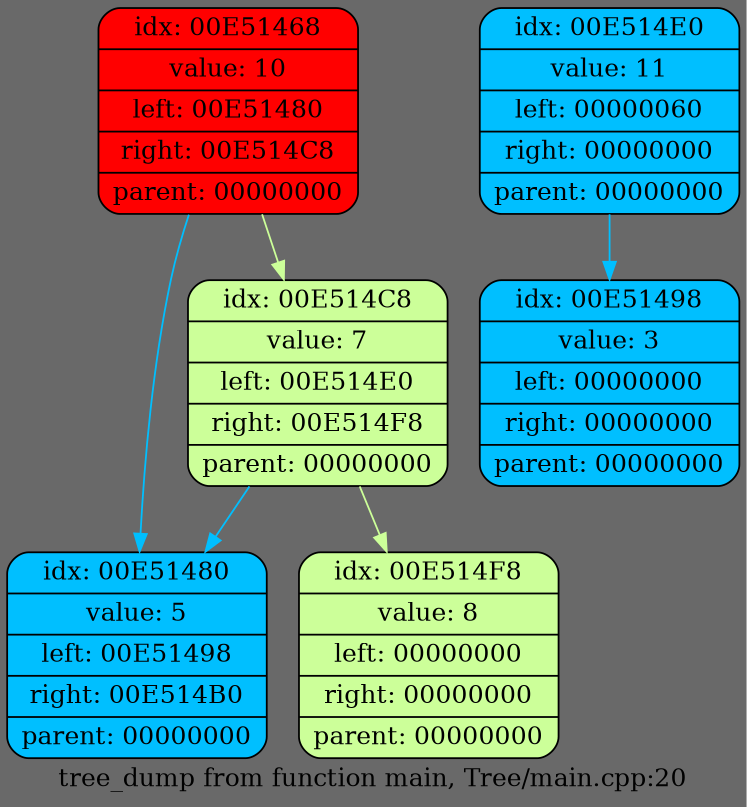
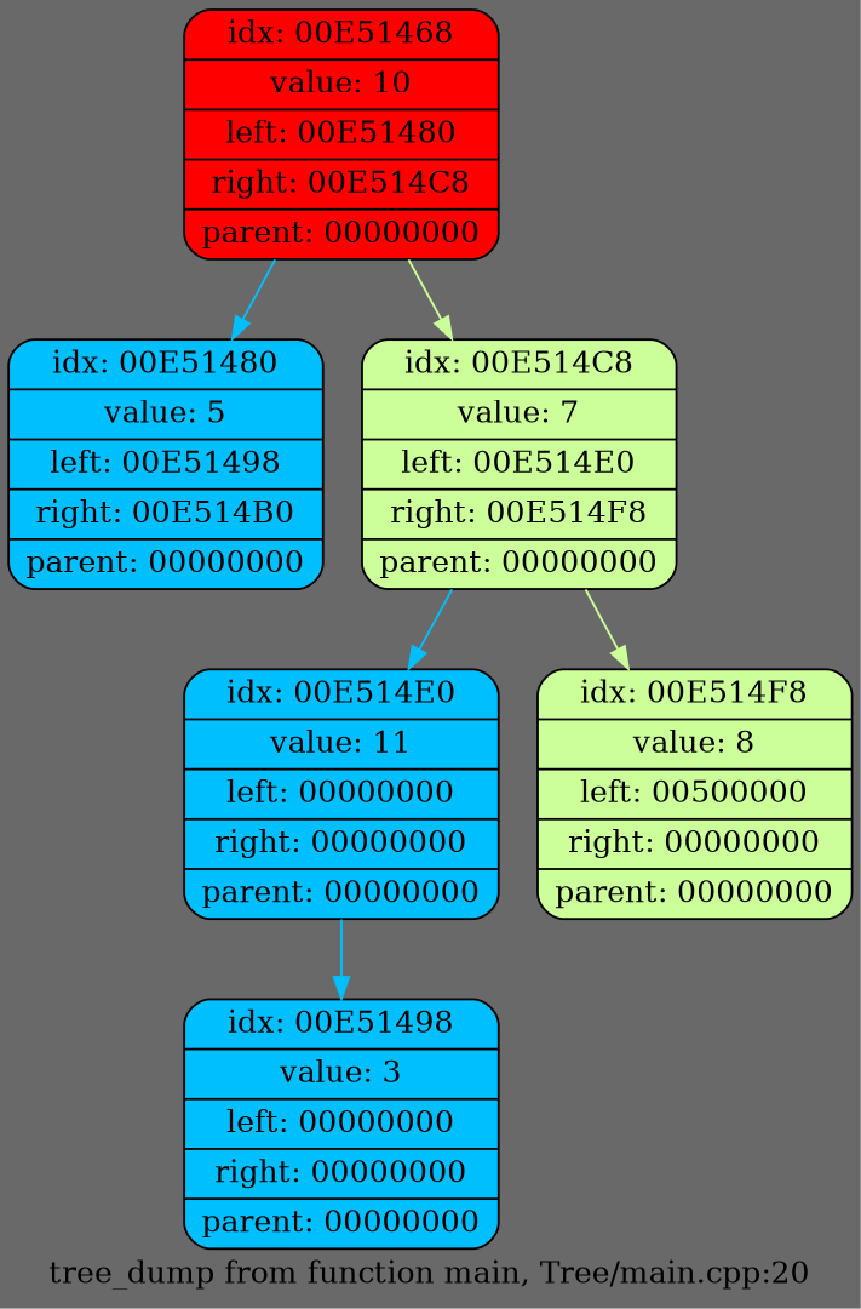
  digraph {
    bgcolor="#696969"
    label="tree_dump from function main, Tree/main.cpp:20"
    rankdir=HR
    node [fillcolor="#00BFFF" shape=Mrecord style=filled]
    edge [color="#00BFFF"]
    n1 [fillcolor="#ff0000" label="{idx: 00E51468 | value: 10 | left: 00E51480 | right: 00E514C8 | parent: 00000000}"]
    n2 [label="{idx: 00E51480 | value: 5 | left: 00E51498 | right: 00E514B0 | parent: 00000000}"]
    n3 [fillcolor="#ccff99" label="{idx: 00E514C8 | value: 7 | left: 00E514E0 | right: 00E514F8 | parent: 00000000}"]
-   n4 [label="{idx: 00E514E0 | value: 11 | left: 00000060 | right: 00000000 | parent: 00000000}"]
-   n5 [fillcolor="#ccff99" label="{idx: 00E514F8 | value: 8 | left: 00000000 | right: 00000000 | parent: 00000000}"]
+   n4 [label="{idx: 00E514E0 | value: 11 | left: 00000000 | right: 00000000 | parent: 00000000}"]
+   n5 [fillcolor="#ccff99" label="{idx: 00E514F8 | value: 8 | left: 00500000 | right: 00000000 | parent: 00000000}"]
    n6 [label="{idx: 00E51498 | value: 3 | left: 00000000 | right: 00000000 | parent: 00000000}"]
    n1 -> n2
    n1 -> n3 [color="#ccff99"]
-   n3 -> n2
+   n3 -> n4
    n3 -> n5 [color="#ccff99"]
    n4 -> n6
  }
